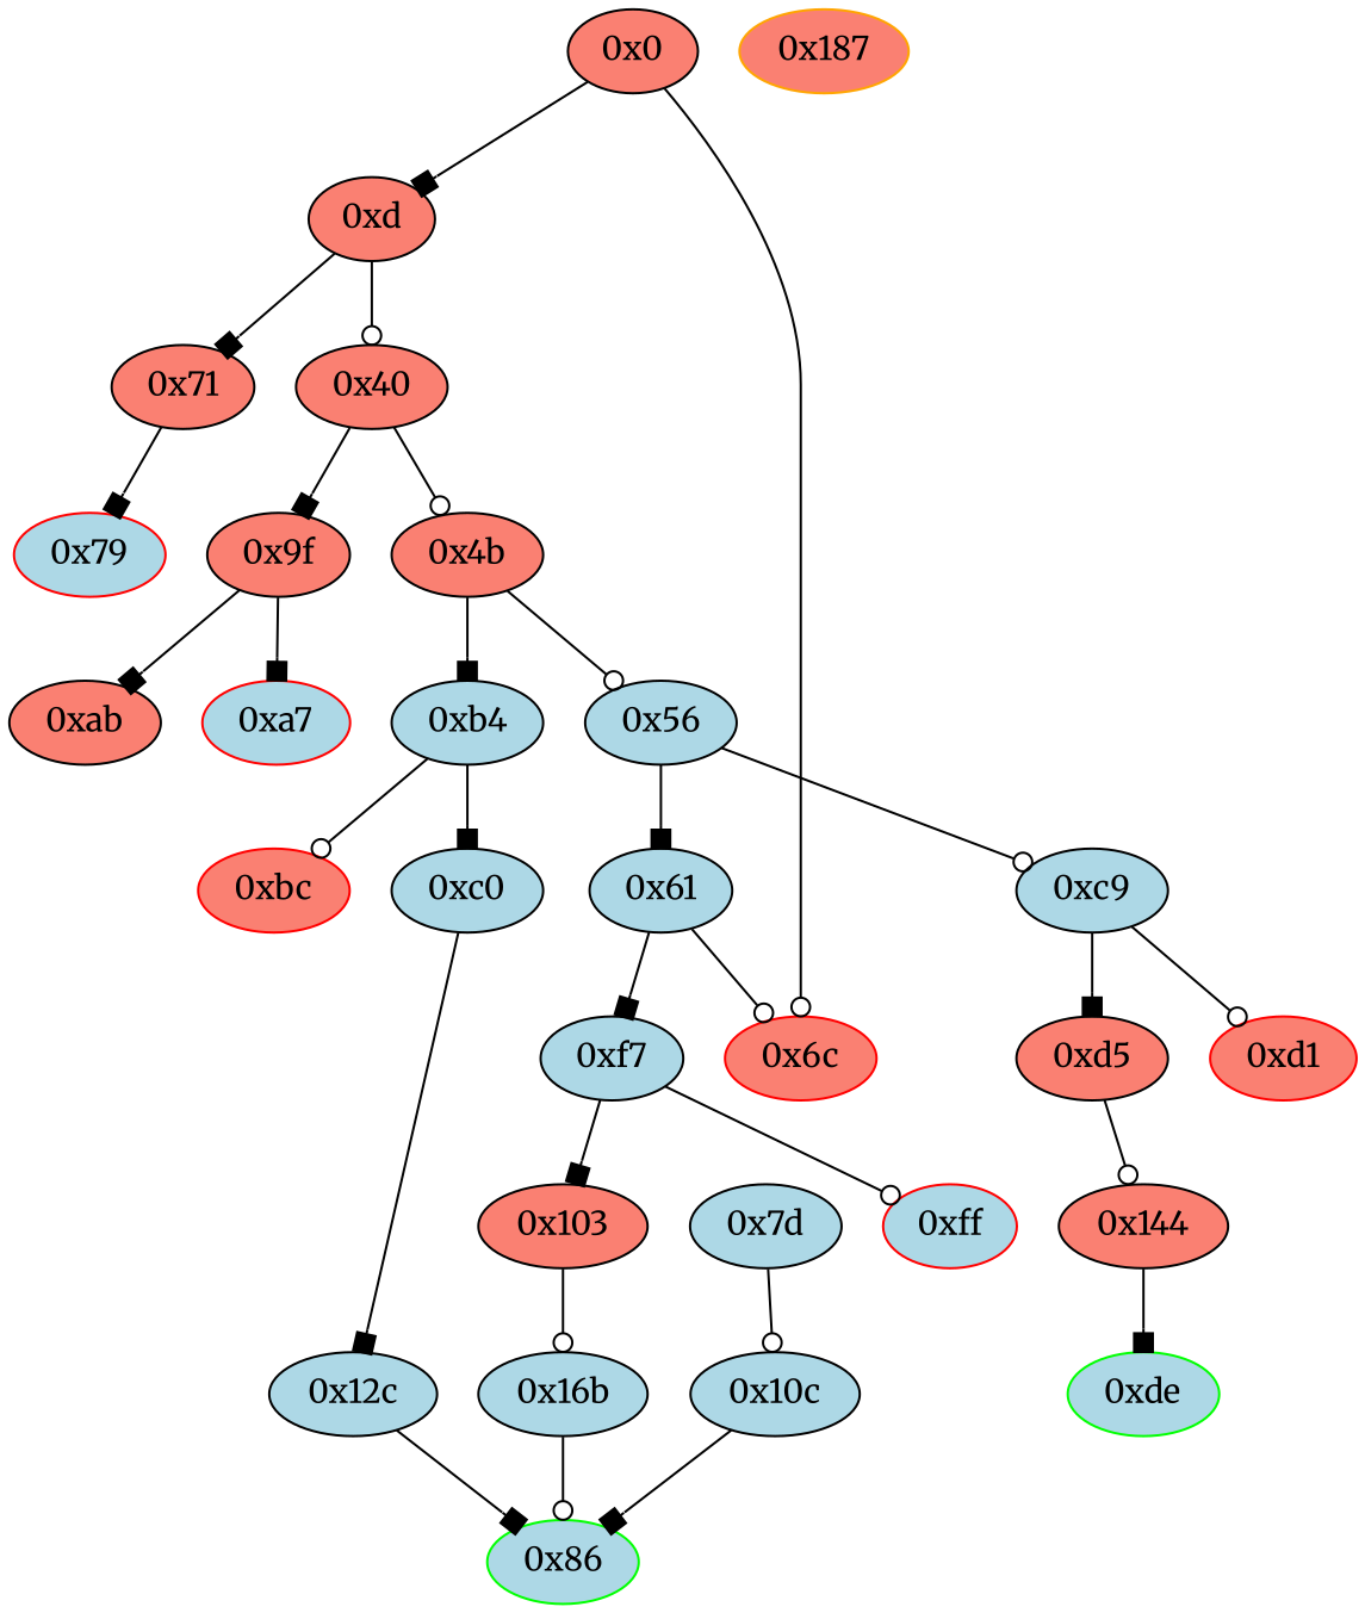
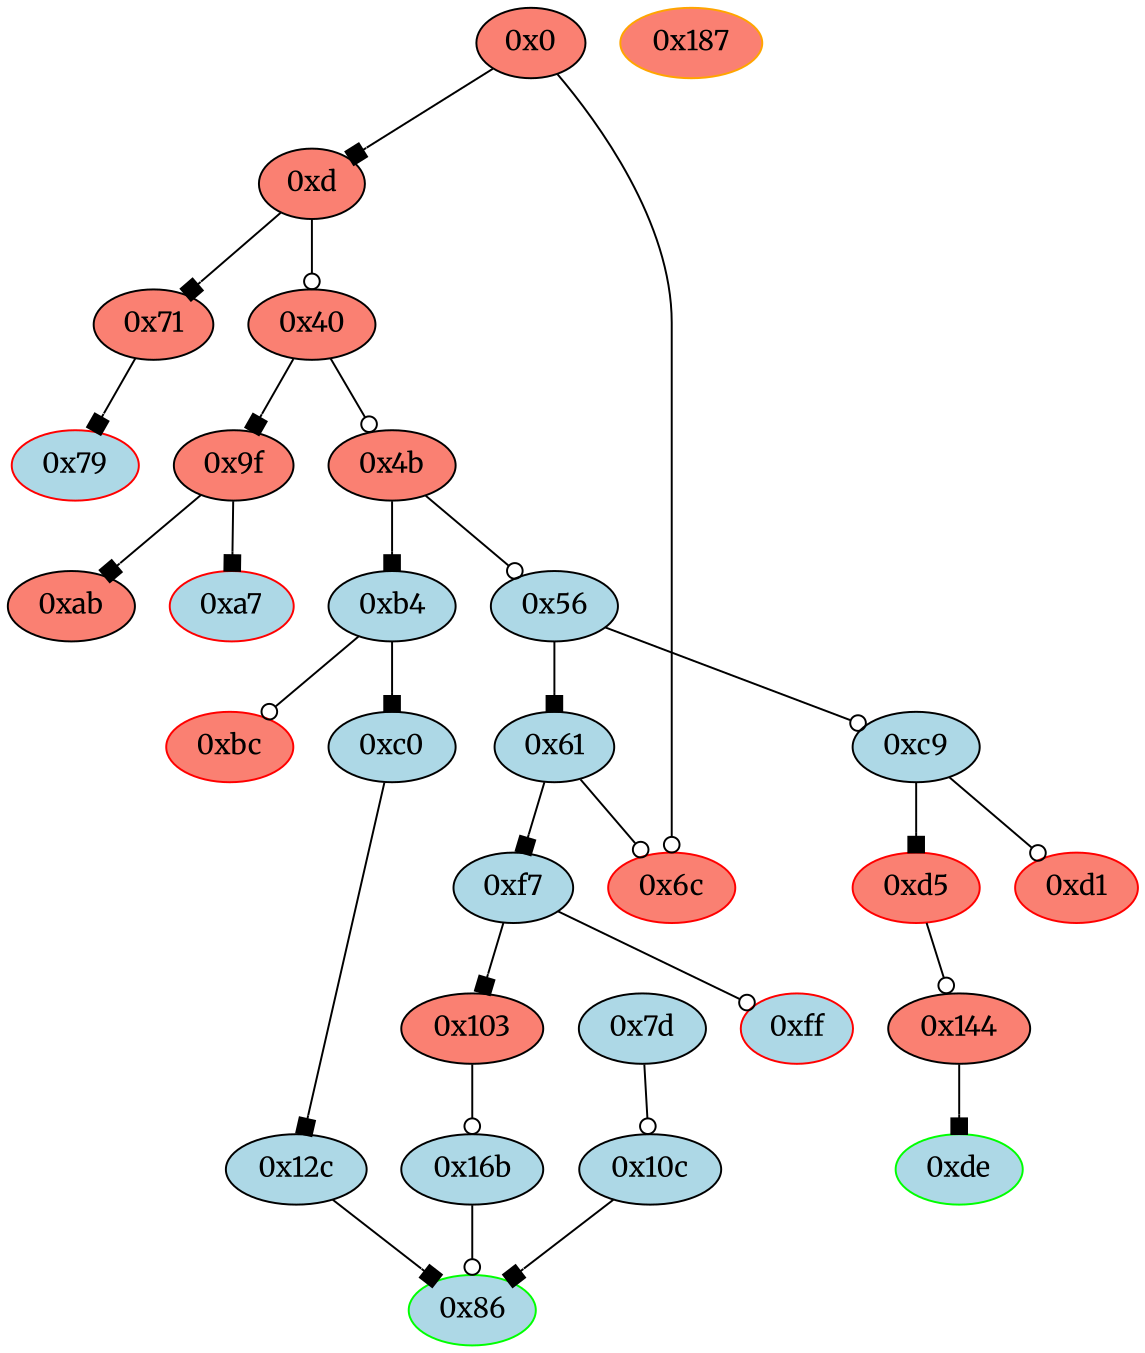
  strict digraph {
    fontname=Merriweather
    node [fillcolor=lightblue fontname=Merriweather style=filled]
    edge [arrowhead=box fontname=Merriweather]
    "0x56"
    "0xc9"
    "0x61"
-   "0xd5" [fillcolor=salmon]
+   "0xd5" [fillcolor=salmon color=red]
    "0xd1" [color=red fillcolor=salmon]
    "0xf7"
    "0x6c" [color=red fillcolor=salmon]
    "0x7d"
    "0x10c"
    "0x86" [color=green]
    "0xde" [color=green]
    "0x4b" [fillcolor=salmon]
    "0xb4"
    "0xbc" [color=red fillcolor=salmon]
    "0xc0"
    "0x144" [fillcolor=salmon]
    "0x12c"
    "0xd" [fillcolor=salmon]
    "0x71" [fillcolor=salmon]
    "0x40" [fillcolor=salmon]
    "0x79" [color=red]
    "0x9f" [fillcolor=salmon]
    "0x103" [fillcolor=salmon]
    "0x16b"
    "0x187" [color=orange fillcolor=salmon]
    "0xa7" [color=red]
    "0xff" [color=red]
    "0x0" [fillcolor=salmon]
    "0xab" [fillcolor=salmon]
    "0x56" -> "0xc9" [arrowhead=odot]
    "0x56" -> "0x61"
    "0xc9" -> "0xd5"
    "0xc9" -> "0xd1" [arrowhead=odot]
    "0x61" -> "0xf7"
    "0x61" -> "0x6c" [arrowhead=odot]
    "0xd5" -> "0x144" [arrowhead=odot]
    "0xf7" -> "0x103"
    "0xf7" -> "0xff" [arrowhead=odot]
    "0x7d" -> "0x10c" [arrowhead=odot]
    "0x10c" -> "0x86"
    "0x4b" -> "0x56" [arrowhead=odot]
    "0x4b" -> "0xb4"
    "0xb4" -> "0xbc" [arrowhead=odot]
    "0xb4" -> "0xc0"
    "0xc0" -> "0x12c"
    "0x144" -> "0xde"
    "0x12c" -> "0x86"
    "0xd" -> "0x71"
    "0xd" -> "0x40" [arrowhead=odot]
    "0x71" -> "0x79"
    "0x40" -> "0x4b" [arrowhead=odot]
    "0x40" -> "0x9f"
    "0x9f" -> "0xa7"
    "0x9f" -> "0xab"
    "0x103" -> "0x16b" [arrowhead=odot]
    "0x16b" -> "0x86" [arrowhead=odot]
    "0x0" -> "0x6c" [arrowhead=odot]
    "0x0" -> "0xd"
  }
